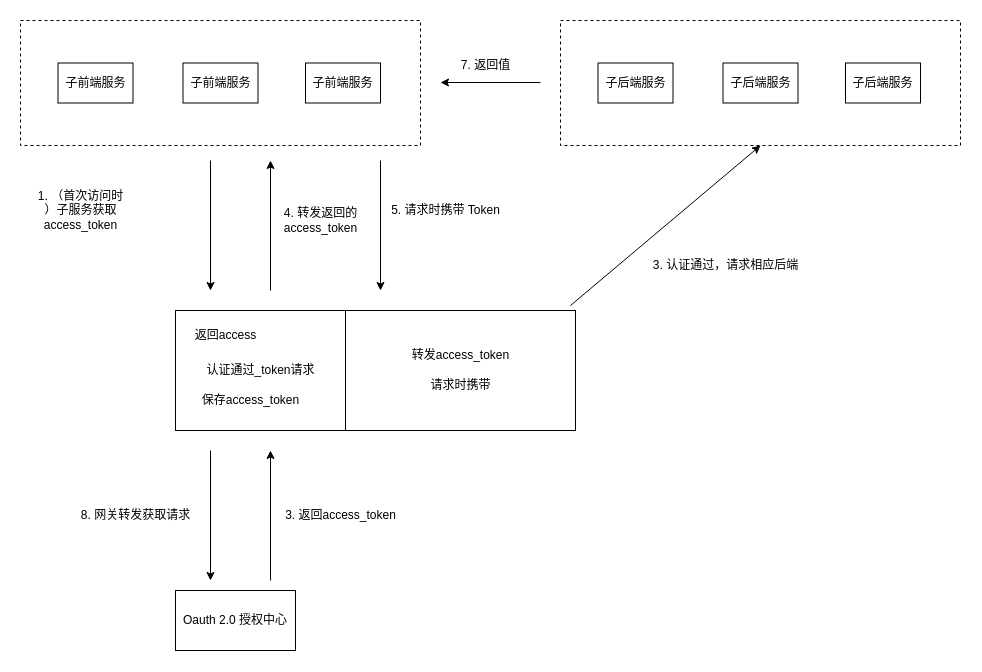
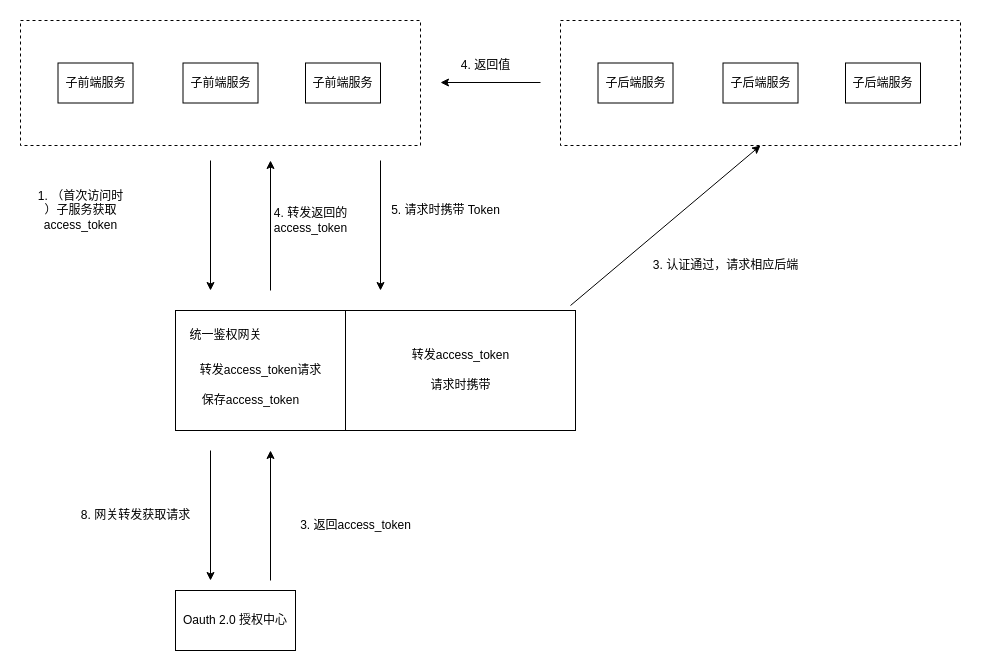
  <mxCell id="0" />
  <mxCell id="1" parent="0" />
  <mxCell id="2" value="" style="rounded=0;whiteSpace=wrap;html=1;dashed=1;fillColor=none;" vertex="1" parent="1"><mxGeometry x="560" y="20" width="400" height="125" as="geometry" /></mxCell>
  <mxCell id="3" value="子后端服务" style="rounded=0;whiteSpace=wrap;html=1;rotation=0;" vertex="1" parent="1"><mxGeometry x="597.5" y="62.5" width="75" height="40" as="geometry" /></mxCell>
  <mxCell id="4" value="" style="rounded=0;whiteSpace=wrap;html=1;rotation=-90;" vertex="1" parent="1"><mxGeometry x="201.25" y="283.75" width="120" height="172.5" as="geometry" /></mxCell>
- <mxCell id="5" value="返回access" style="text;html=1;align=center;verticalAlign=middle;resizable=0;points=[];autosize=1;strokeColor=none;fillColor=none;" vertex="1" parent="1"><mxGeometry x="175" y="320" width="100" height="30" as="geometry" /></mxCell>
- <mxCell id="6" value="认证通过_token请求" style="text;html=1;align=center;verticalAlign=middle;resizable=0;points=[];autosize=1;strokeColor=none;fillColor=none;" vertex="1" parent="1"><mxGeometry x="190" y="355" width="140" height="30" as="geometry" /></mxCell>
+ <mxCell id="5" value="统一鉴权网关" style="text;html=1;align=center;verticalAlign=middle;resizable=0;points=[];autosize=1;strokeColor=none;fillColor=none;" vertex="1" parent="1"><mxGeometry x="175" y="320" width="100" height="30" as="geometry" /></mxCell>
+ <mxCell id="6" value="转发access_token请求" style="text;html=1;align=center;verticalAlign=middle;resizable=0;points=[];autosize=1;strokeColor=none;fillColor=none;" vertex="1" parent="1"><mxGeometry x="190" y="355" width="140" height="30" as="geometry" /></mxCell>
  <mxCell id="7" value="" style="endArrow=classic;html=1;rounded=0;" edge="1" parent="1"><mxGeometry width="50" height="50" relative="1" as="geometry"><mxPoint x="210" y="160" as="sourcePoint" /><mxPoint x="210" y="290" as="targetPoint" /></mxGeometry></mxCell>
  <mxCell id="8" value="" style="endArrow=classic;html=1;rounded=0;" edge="1" parent="1"><mxGeometry width="50" height="50" relative="1" as="geometry"><mxPoint x="270" y="290" as="sourcePoint" /><mxPoint x="270" y="160" as="targetPoint" /></mxGeometry></mxCell>
  <mxCell id="9" value="1. （首次访问时&lt;br&gt;）子服务获取&lt;br&gt;access_token" style="text;html=1;align=center;verticalAlign=middle;resizable=0;points=[];autosize=1;strokeColor=none;fillColor=none;" vertex="1" parent="1"><mxGeometry x="25" y="180" width="110" height="60" as="geometry" /></mxCell>
  <mxCell id="10" value="8. 网关转发获取请求" style="text;html=1;align=center;verticalAlign=middle;resizable=0;points=[];autosize=1;strokeColor=none;fillColor=none;" vertex="1" parent="1"><mxGeometry x="70" y="500" width="130" height="30" as="geometry" /></mxCell>
  <mxCell id="11" value="Oauth 2.0 授权中心" style="rounded=0;whiteSpace=wrap;html=1;fillColor=none;" vertex="1" parent="1"><mxGeometry x="175" y="590" width="120" height="60" as="geometry" /></mxCell>
  <mxCell id="12" value="" style="endArrow=classic;html=1;rounded=0;" edge="1" parent="1"><mxGeometry width="50" height="50" relative="1" as="geometry"><mxPoint x="210" y="450" as="sourcePoint" /><mxPoint x="210" y="580" as="targetPoint" /></mxGeometry></mxCell>
  <mxCell id="13" value="" style="endArrow=classic;html=1;rounded=0;" edge="1" parent="1"><mxGeometry width="50" height="50" relative="1" as="geometry"><mxPoint x="270" y="580" as="sourcePoint" /><mxPoint x="270" y="450" as="targetPoint" /></mxGeometry></mxCell>
- <mxCell id="14" value="3. 返回access_token" style="text;html=1;align=center;verticalAlign=middle;resizable=0;points=[];autosize=1;strokeColor=none;fillColor=none;" vertex="1" parent="1"><mxGeometry x="275" y="500" width="130" height="30" as="geometry" /></mxCell>
+ <mxCell id="14" value="3. 返回access_token" style="text;html=1;align=center;verticalAlign=middle;resizable=0;points=[];autosize=1;strokeColor=none;fillColor=none;" vertex="1" parent="1"><mxGeometry x="290" y="510" width="130" height="30" as="geometry" /></mxCell>
  <mxCell id="15" value="" style="endArrow=classic;html=1;rounded=0;" edge="1" parent="1"><mxGeometry width="50" height="50" relative="1" as="geometry"><mxPoint x="380" y="160" as="sourcePoint" /><mxPoint x="380" y="290" as="targetPoint" /></mxGeometry></mxCell>
- <mxCell id="16" value="4. 转发返回的&lt;br&gt;access_token" style="text;html=1;align=center;verticalAlign=middle;resizable=0;points=[];autosize=1;strokeColor=none;fillColor=none;" vertex="1" parent="1"><mxGeometry x="270" y="200" width="100" height="40" as="geometry" /></mxCell>
+ <mxCell id="16" value="4. 转发返回的&lt;br&gt;access_token" style="text;html=1;align=center;verticalAlign=middle;resizable=0;points=[];autosize=1;strokeColor=none;fillColor=none;" vertex="1" parent="1"><mxGeometry x="260" y="200" width="100" height="40" as="geometry" /></mxCell>
  <mxCell id="17" value="保存access_token" style="text;html=1;align=center;verticalAlign=middle;resizable=0;points=[];autosize=1;strokeColor=none;fillColor=none;" vertex="1" parent="1"><mxGeometry x="190" y="385" width="120" height="30" as="geometry" /></mxCell>
  <mxCell id="18" value="" style="rounded=0;whiteSpace=wrap;html=1;rotation=-90;" vertex="1" parent="1"><mxGeometry x="400" y="255" width="120" height="230" as="geometry" /></mxCell>
  <mxCell id="19" value="转发access_token" style="text;html=1;align=center;verticalAlign=middle;resizable=0;points=[];autosize=1;strokeColor=none;fillColor=none;" vertex="1" parent="1"><mxGeometry x="380" y="340" width="160" height="30" as="geometry" /></mxCell>
  <mxCell id="20" value="请求时携带" style="text;html=1;align=center;verticalAlign=middle;resizable=0;points=[];autosize=1;strokeColor=none;fillColor=none;" vertex="1" parent="1"><mxGeometry x="420" y="370" width="80" height="30" as="geometry" /></mxCell>
  <mxCell id="21" value="子后端服务" style="rounded=0;whiteSpace=wrap;html=1;rotation=0;" vertex="1" parent="1"><mxGeometry x="722.5" y="62.5" width="75" height="40" as="geometry" /></mxCell>
  <mxCell id="22" value="子后端服务" style="rounded=0;whiteSpace=wrap;html=1;rotation=0;" vertex="1" parent="1"><mxGeometry x="845" y="62.5" width="75" height="40" as="geometry" /></mxCell>
  <mxCell id="23" value="" style="rounded=0;whiteSpace=wrap;html=1;dashed=1;fillColor=none;" vertex="1" parent="1"><mxGeometry x="20" y="20" width="400" height="125" as="geometry" /></mxCell>
  <mxCell id="24" value="子前端服务" style="rounded=0;whiteSpace=wrap;html=1;rotation=0;" vertex="1" parent="1"><mxGeometry x="57.5" y="62.5" width="75" height="40" as="geometry" /></mxCell>
  <mxCell id="25" value="子前端服务" style="rounded=0;whiteSpace=wrap;html=1;rotation=0;" vertex="1" parent="1"><mxGeometry x="182.5" y="62.5" width="75" height="40" as="geometry" /></mxCell>
  <mxCell id="26" value="子前端服务" style="rounded=0;whiteSpace=wrap;html=1;rotation=0;" vertex="1" parent="1"><mxGeometry x="305" y="62.5" width="75" height="40" as="geometry" /></mxCell>
  <mxCell id="27" value="5. 请求时携带 Token" style="text;html=1;align=center;verticalAlign=middle;resizable=0;points=[];autosize=1;strokeColor=none;fillColor=none;" vertex="1" parent="1"><mxGeometry x="380" y="195" width="130" height="30" as="geometry" /></mxCell>
  <mxCell id="28" value="" style="endArrow=classic;html=1;rounded=0;entryX=0.5;entryY=1;entryDx=0;entryDy=0;" edge="1" parent="1" target="2"><mxGeometry width="50" height="50" relative="1" as="geometry"><mxPoint x="570" y="305" as="sourcePoint" /><mxPoint x="620" y="255" as="targetPoint" /></mxGeometry></mxCell>
  <mxCell id="29" value="3. 认证通过，请求相应后端" style="text;html=1;align=center;verticalAlign=middle;resizable=0;points=[];autosize=1;strokeColor=none;fillColor=none;" vertex="1" parent="1"><mxGeometry x="640" y="250" width="170" height="30" as="geometry" /></mxCell>
  <mxCell id="30" value="" style="endArrow=classic;html=1;rounded=0;" edge="1" parent="1"><mxGeometry width="50" height="50" relative="1" as="geometry"><mxPoint x="540" y="82" as="sourcePoint" /><mxPoint x="440" y="82" as="targetPoint" /></mxGeometry></mxCell>
- <mxCell id="31" value="7. 返回值" style="text;html=1;align=center;verticalAlign=middle;resizable=0;points=[];autosize=1;strokeColor=none;fillColor=none;" vertex="1" parent="1"><mxGeometry x="450" y="50" width="70" height="30" as="geometry" /></mxCell>
+ <mxCell id="31" value="4. 返回值" style="text;html=1;align=center;verticalAlign=middle;resizable=0;points=[];autosize=1;strokeColor=none;fillColor=none;" vertex="1" parent="1"><mxGeometry x="450" y="50" width="70" height="30" as="geometry" /></mxCell>
